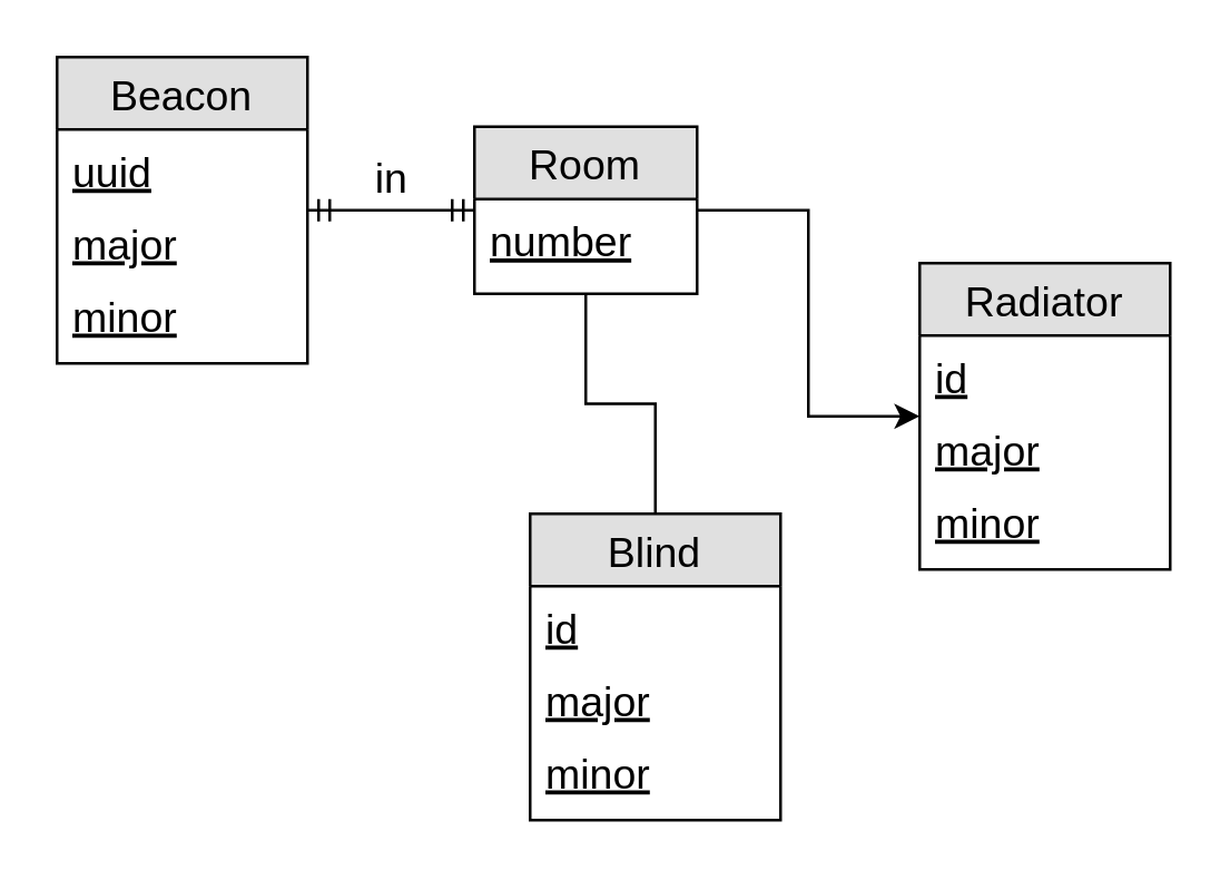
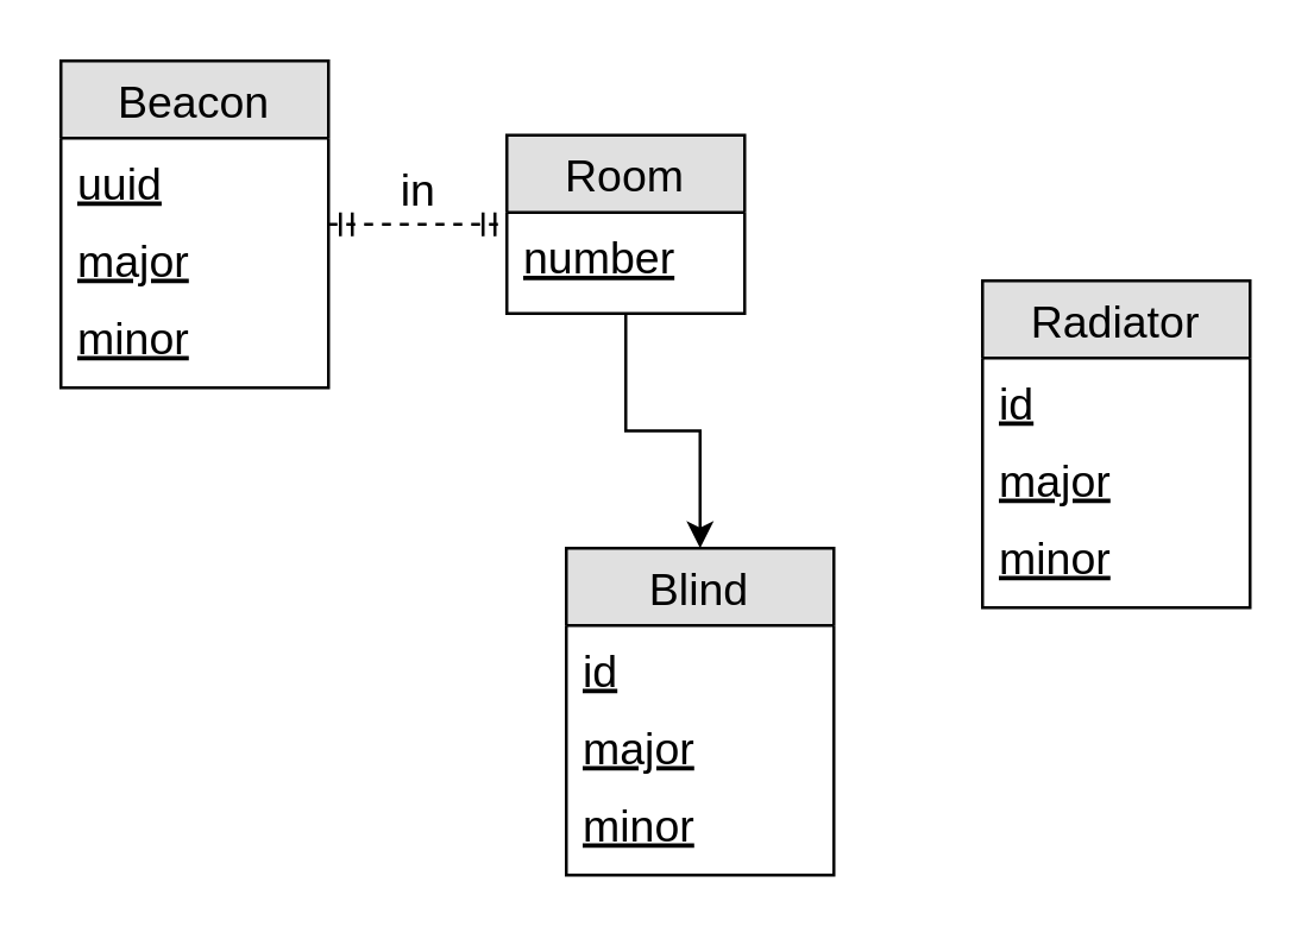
  <mxCell id="0" />
  <mxCell id="1" parent="0" />
  <mxCell id="2" value="Beacon" style="swimlane;fontStyle=0;childLayout=stackLayout;horizontal=1;startSize=26;fillColor=#e0e0e0;horizontalStack=0;resizeParent=1;resizeParentMax=0;resizeLast=0;collapsible=1;marginBottom=0;swimlaneFillColor=#ffffff;align=center;fontSize=15;" parent="1" vertex="1"><mxGeometry y="20" width="90" height="110" as="geometry" x="20" /></mxCell>
  <mxCell id="3" value="uuid" style="text;strokeColor=none;fillColor=none;spacingLeft=4;spacingRight=4;overflow=hidden;rotatable=0;points=[[0,0.5],[1,0.5]];portConstraint=eastwest;fontSize=15;fontStyle=4" parent="2" vertex="1"><mxGeometry y="26" width="90" height="26" as="geometry" /></mxCell>
  <mxCell id="4" value="major" style="text;strokeColor=none;fillColor=none;spacingLeft=4;spacingRight=4;overflow=hidden;rotatable=0;points=[[0,0.5],[1,0.5]];portConstraint=eastwest;fontSize=15;fontStyle=4" parent="2" vertex="1"><mxGeometry y="52" width="90" height="26" as="geometry" /></mxCell>
  <mxCell id="5" value="minor" style="text;strokeColor=none;fillColor=none;spacingLeft=4;spacingRight=4;overflow=hidden;rotatable=0;points=[[0,0.5],[1,0.5]];portConstraint=eastwest;fontSize=15;fontStyle=4" parent="2" vertex="1"><mxGeometry y="78" width="90" height="32" as="geometry" /></mxCell>
- <mxCell id="6" style="edgeStyle=orthogonalEdgeStyle;rounded=0;orthogonalLoop=1;jettySize=auto;html=1;" edge="1" parent="1" source="8" target="15"><mxGeometry relative="1" as="geometry" /></mxCell>
- <mxCell id="7" style="edgeStyle=orthogonalEdgeStyle;rounded=0;orthogonalLoop=1;jettySize=auto;html=1;endArrow=none;" edge="1" parent="1" source="8" target="11"><mxGeometry relative="1" as="geometry" /></mxCell>
+ <mxCell id="7" style="edgeStyle=orthogonalEdgeStyle;rounded=0;orthogonalLoop=1;jettySize=auto;html=1;" edge="1" parent="1" source="8" target="11"><mxGeometry relative="1" as="geometry" /></mxCell>
  <mxCell id="8" value="Room" style="swimlane;fontStyle=0;childLayout=stackLayout;horizontal=1;startSize=26;fillColor=#e0e0e0;horizontalStack=0;resizeParent=1;resizeParentMax=0;resizeLast=0;collapsible=1;marginBottom=0;swimlaneFillColor=#ffffff;align=center;fontSize=15;" parent="1" vertex="1"><mxGeometry x="170" y="45" width="80" height="60" as="geometry" /></mxCell>
  <mxCell id="9" value="number" style="text;strokeColor=none;fillColor=none;spacingLeft=4;spacingRight=4;overflow=hidden;rotatable=0;points=[[0,0.5],[1,0.5]];portConstraint=eastwest;fontSize=15;fontStyle=4" parent="8" vertex="1"><mxGeometry y="26" width="80" height="34" as="geometry" /></mxCell>
- <mxCell id="10" value="in" style="edgeStyle=entityRelationEdgeStyle;fontSize=15;html=1;endArrow=ERmandOne;startArrow=ERmandOne;endFill=0;" parent="1" source="2" target="8" edge="1"><mxGeometry y="12" width="100" height="100" relative="1" as="geometry"><mxPoint y="250" as="sourcePoint" x="20" /><mxPoint x="120" y="150" as="targetPoint" /><mxPoint as="offset" /></mxGeometry></mxCell>
+ <mxCell id="10" value="in" style="edgeStyle=entityRelationEdgeStyle;fontSize=15;html=1;endArrow=ERmandOne;startArrow=ERmandOne;endFill=0;dashed=1;" parent="1" source="2" target="8" edge="1"><mxGeometry y="12" width="100" height="100" relative="1" as="geometry"><mxPoint y="250" as="sourcePoint" x="20" /><mxPoint x="120" y="150" as="targetPoint" /><mxPoint as="offset" /></mxGeometry></mxCell>
  <mxCell id="11" value="Blind" style="swimlane;fontStyle=0;childLayout=stackLayout;horizontal=1;startSize=26;fillColor=#e0e0e0;horizontalStack=0;resizeParent=1;resizeParentMax=0;resizeLast=0;collapsible=1;marginBottom=0;swimlaneFillColor=#ffffff;align=center;fontSize=15;" vertex="1" parent="1"><mxGeometry x="190" y="184" width="90" height="110" as="geometry" /></mxCell>
  <mxCell id="12" value="id" style="text;strokeColor=none;fillColor=none;spacingLeft=4;spacingRight=4;overflow=hidden;rotatable=0;points=[[0,0.5],[1,0.5]];portConstraint=eastwest;fontSize=15;fontStyle=4" vertex="1" parent="11"><mxGeometry y="26" width="90" height="26" as="geometry" /></mxCell>
  <mxCell id="13" value="major" style="text;strokeColor=none;fillColor=none;spacingLeft=4;spacingRight=4;overflow=hidden;rotatable=0;points=[[0,0.5],[1,0.5]];portConstraint=eastwest;fontSize=15;fontStyle=4" vertex="1" parent="11"><mxGeometry y="52" width="90" height="26" as="geometry" /></mxCell>
  <mxCell id="14" value="minor" style="text;strokeColor=none;fillColor=none;spacingLeft=4;spacingRight=4;overflow=hidden;rotatable=0;points=[[0,0.5],[1,0.5]];portConstraint=eastwest;fontSize=15;fontStyle=4" vertex="1" parent="11"><mxGeometry y="78" width="90" height="32" as="geometry" /></mxCell>
  <mxCell id="15" value="Radiator" style="swimlane;fontStyle=0;childLayout=stackLayout;horizontal=1;startSize=26;fillColor=#e0e0e0;horizontalStack=0;resizeParent=1;resizeParentMax=0;resizeLast=0;collapsible=1;marginBottom=0;swimlaneFillColor=#ffffff;align=center;fontSize=15;" vertex="1" parent="1"><mxGeometry x="330" y="94" width="90" height="110" as="geometry" /></mxCell>
  <mxCell id="16" value="id" style="text;strokeColor=none;fillColor=none;spacingLeft=4;spacingRight=4;overflow=hidden;rotatable=0;points=[[0,0.5],[1,0.5]];portConstraint=eastwest;fontSize=15;fontStyle=4" vertex="1" parent="15"><mxGeometry y="26" width="90" height="26" as="geometry" /></mxCell>
  <mxCell id="17" value="major" style="text;strokeColor=none;fillColor=none;spacingLeft=4;spacingRight=4;overflow=hidden;rotatable=0;points=[[0,0.5],[1,0.5]];portConstraint=eastwest;fontSize=15;fontStyle=4" vertex="1" parent="15"><mxGeometry y="52" width="90" height="26" as="geometry" /></mxCell>
  <mxCell id="18" value="minor" style="text;strokeColor=none;fillColor=none;spacingLeft=4;spacingRight=4;overflow=hidden;rotatable=0;points=[[0,0.5],[1,0.5]];portConstraint=eastwest;fontSize=15;fontStyle=4" vertex="1" parent="15"><mxGeometry y="78" width="90" height="32" as="geometry" /></mxCell>
